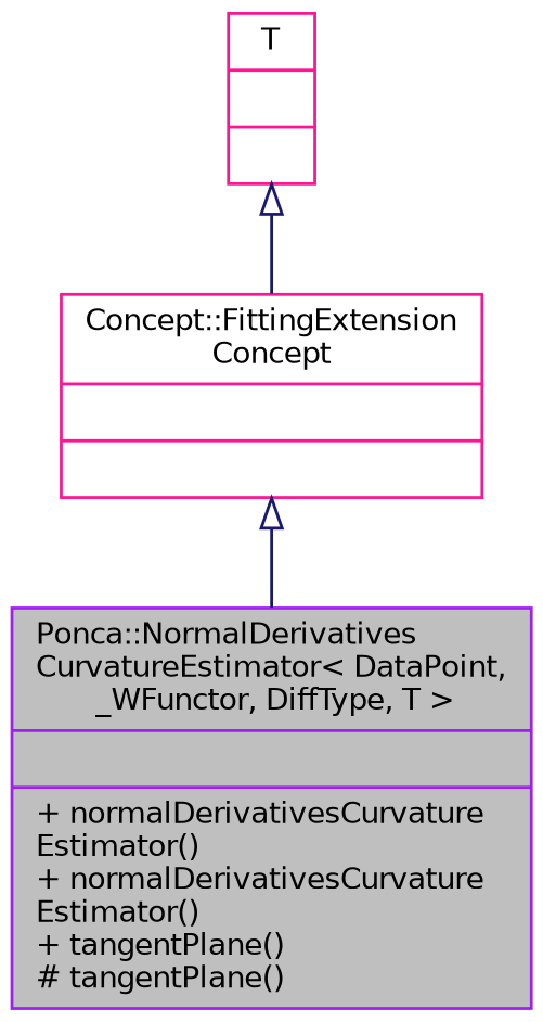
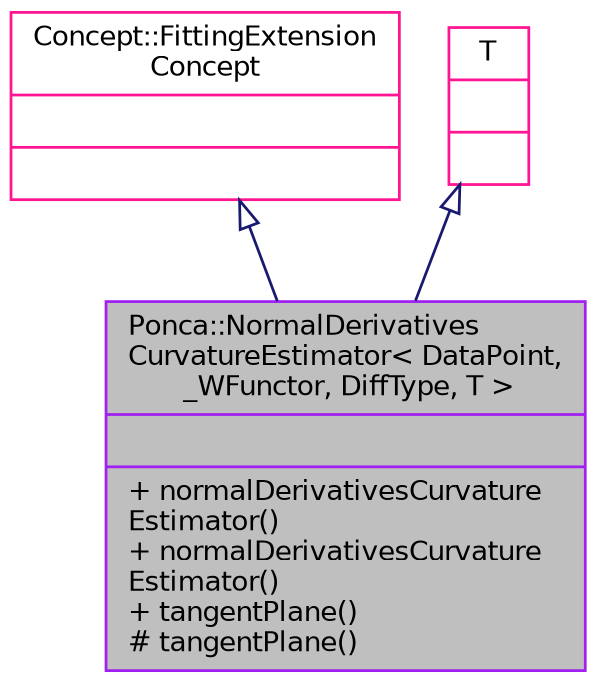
  digraph {
    node [color=deeppink fontname=Helvetica fontsize=10 shape=record]
    edge [arrowtail=onormal color=midnightblue dir=back fontname=Helvetica fontsize=10 labelfontname=Helvetica labelfontsize=10 style=solid]
    n1 [color=purple fillcolor=grey75 fontcolor=black height=0.2 label="{Ponca::NormalDerivatives\lCurvatureEstimator\< DataPoint,\l _WFunctor, DiffType, T \>\n||+ normalDerivativesCurvature\lEstimator()\l+ normalDerivativesCurvature\lEstimator()\l+ tangentPlane()\l# tangentPlane()\l}" style=filled width=0.4]
    n2 [height=0.2 label="{Concept::FittingExtension\lConcept\n||}" width=0.4]
    n3 [height=0.2 label="{T\n||}" width=0.4]
    n2 -> n1
-   n3 -> n2
+   n3 -> n1
  }
